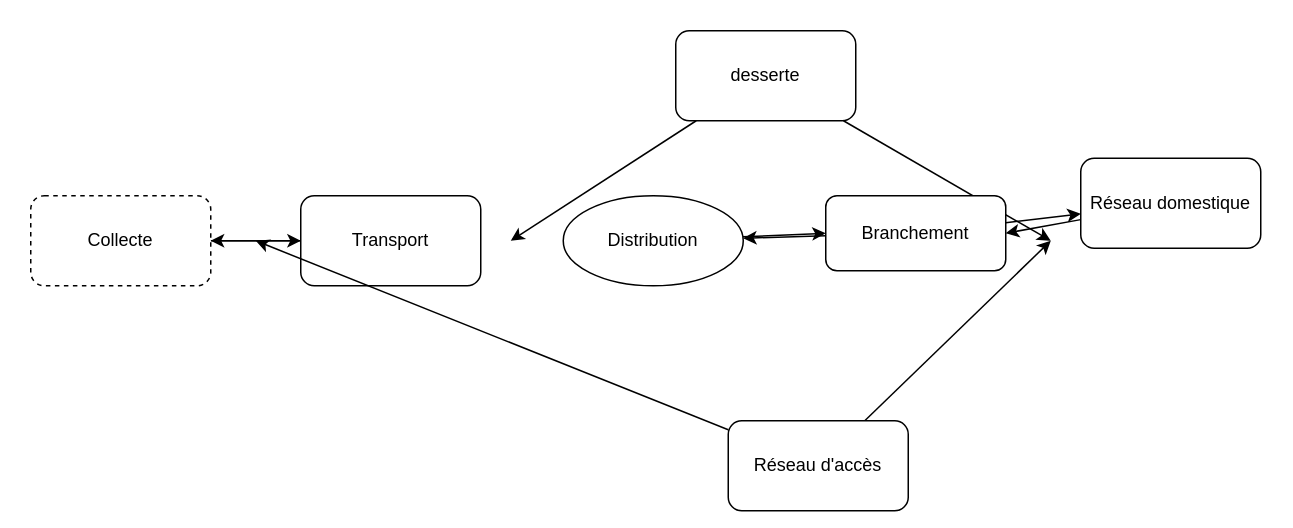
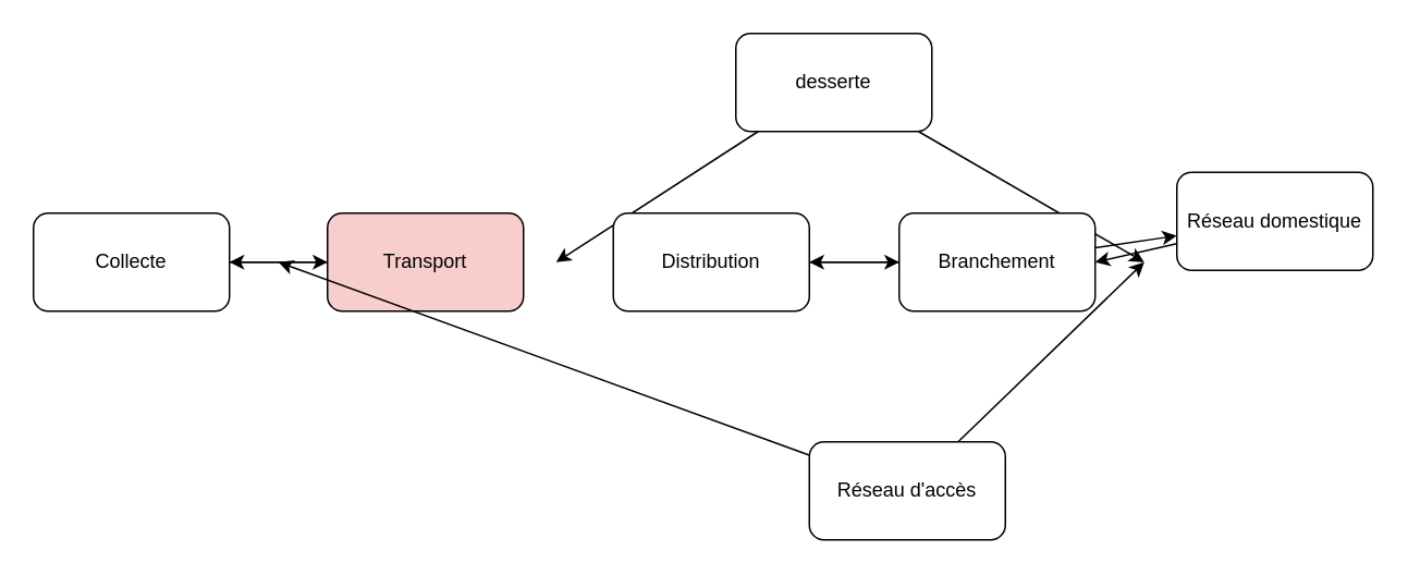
  <mxCell id="0" />
  <mxCell id="1" parent="0" />
  <mxCell id="2" style="edgeStyle=none;html=1;" parent="1" source="3" target="5" edge="1"><mxGeometry relative="1" as="geometry" /></mxCell>
- <mxCell id="3" value="Collecte" style="rounded=1;whiteSpace=wrap;html=1;dashed=1;" parent="1" vertex="1"><mxGeometry x="20" y="130" width="120" height="60" as="geometry" /></mxCell>
+ <mxCell id="3" value="Collecte" style="rounded=1;whiteSpace=wrap;html=1;" parent="1" vertex="1"><mxGeometry x="20" y="130" width="120" height="60" as="geometry" /></mxCell>
  <mxCell id="4" style="edgeStyle=none;html=1;" parent="1" source="5" target="3" edge="1"><mxGeometry relative="1" as="geometry" /></mxCell>
- <mxCell id="5" value="Transport" style="rounded=1;whiteSpace=wrap;html=1;" parent="1" vertex="1"><mxGeometry x="200" y="130" width="120" height="60" as="geometry" /></mxCell>
+ <mxCell id="5" value="Transport" style="rounded=1;whiteSpace=wrap;html=1;fillColor=#f8cecc;" parent="1" vertex="1"><mxGeometry x="200" y="130" width="120" height="60" as="geometry" /></mxCell>
  <mxCell id="6" style="edgeStyle=none;html=1;" edge="1" parent="1" source="8"><mxGeometry relative="1" as="geometry"><mxPoint x="340" y="160" as="targetPoint" /></mxGeometry></mxCell>
  <mxCell id="7" style="edgeStyle=none;html=1;" edge="1" parent="1" source="8"><mxGeometry relative="1" as="geometry"><mxPoint x="700" y="160" as="targetPoint" /></mxGeometry></mxCell>
  <mxCell id="8" value="desserte&lt;span style=&quot;color: rgba(0, 0, 0, 0); font-family: monospace; font-size: 0px; text-align: start;&quot;&gt;%3CmxGraphModel%3E%3Croot%3E%3CmxCell%20id%3D%220%22%2F%3E%3CmxCell%20id%3D%221%22%20parent%3D%220%22%2F%3E%3CmxCell%20id%3D%222%22%20value%3D%22Collecte%22%20style%3D%22rounded%3D1%3BwhiteSpace%3Dwrap%3Bhtml%3D1%3B%22%20vertex%3D%221%22%20parent%3D%221%22%3E%3CmxGeometry%20x%3D%2270%22%20y%3D%22180%22%20width%3D%22120%22%20height%3D%2260%22%20as%3D%22geometry%22%2F%3E%3C%2FmxCell%3E%3C%2Froot%3E%3C%2FmxGraphModel%3E&lt;/span&gt;" style="rounded=1;whiteSpace=wrap;html=1;" parent="1" vertex="1"><mxGeometry x="450" y="20" width="120" height="60" as="geometry" /></mxCell>
  <mxCell id="9" style="edgeStyle=none;html=1;entryX=0;entryY=0.5;entryDx=0;entryDy=0;" parent="1" source="15" target="12" edge="1"><mxGeometry relative="1" as="geometry" /></mxCell>
  <mxCell id="10" style="edgeStyle=none;html=1;" parent="1" source="12" target="14" edge="1"><mxGeometry relative="1" as="geometry" /></mxCell>
  <mxCell id="11" style="edgeStyle=none;html=1;" parent="1" source="12" target="15" edge="1"><mxGeometry relative="1" as="geometry" /></mxCell>
- <mxCell id="12" value="Branchement" style="rounded=1;whiteSpace=wrap;html=1;" parent="1" vertex="1"><mxGeometry x="550" y="130" width="120" height="50" as="geometry" /></mxCell>
+ <mxCell id="12" value="Branchement" style="rounded=1;whiteSpace=wrap;html=1;" parent="1" vertex="1"><mxGeometry x="550" y="130" width="120" height="60" as="geometry" /></mxCell>
  <mxCell id="13" style="edgeStyle=none;html=1;entryX=1;entryY=0.5;entryDx=0;entryDy=0;" parent="1" source="14" target="12" edge="1"><mxGeometry relative="1" as="geometry" /></mxCell>
  <mxCell id="14" value="Réseau domestique" style="rounded=1;whiteSpace=wrap;html=1;" parent="1" vertex="1"><mxGeometry x="720" y="105" width="120" height="60" as="geometry" /></mxCell>
- <mxCell id="15" value="Distribution" style="ellipse;whiteSpace=wrap;html=1;" parent="1" vertex="1"><mxGeometry x="375" y="130" width="120" height="60" as="geometry" /></mxCell>
+ <mxCell id="15" value="Distribution" style="rounded=1;whiteSpace=wrap;html=1;" parent="1" vertex="1"><mxGeometry x="375" y="130" width="120" height="60" as="geometry" /></mxCell>
  <mxCell id="16" style="edgeStyle=none;html=1;" edge="1" parent="1" source="18"><mxGeometry relative="1" as="geometry"><mxPoint x="170" y="160" as="targetPoint" /></mxGeometry></mxCell>
  <mxCell id="17" style="edgeStyle=none;html=1;" edge="1" parent="1" source="18"><mxGeometry relative="1" as="geometry"><mxPoint x="700" y="160" as="targetPoint" /></mxGeometry></mxCell>
- <mxCell id="18" value="Réseau d'accès" style="rounded=1;whiteSpace=wrap;html=1;" vertex="1" parent="1"><mxGeometry x="485" y="280" width="120" height="60" as="geometry" /></mxCell>
+ <mxCell id="18" value="Réseau d'accès" style="rounded=1;whiteSpace=wrap;html=1;" vertex="1" parent="1"><mxGeometry x="495" y="270" width="120" height="60" as="geometry" /></mxCell>
